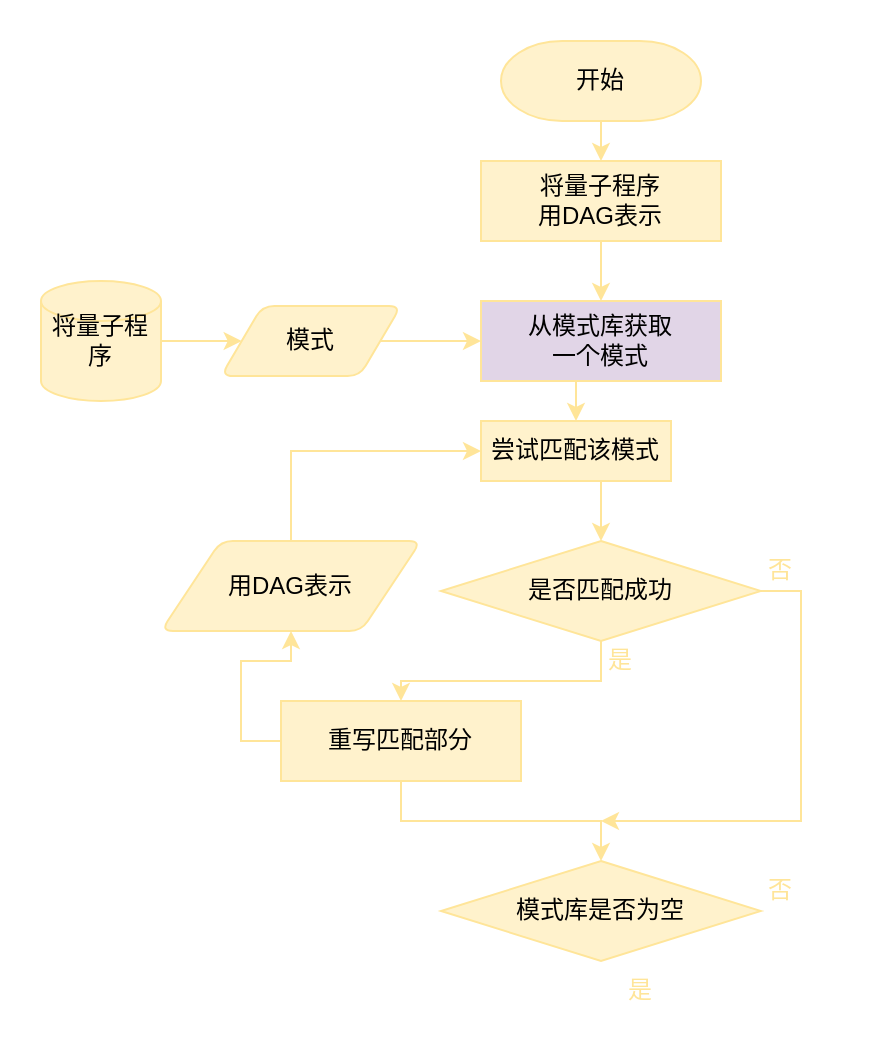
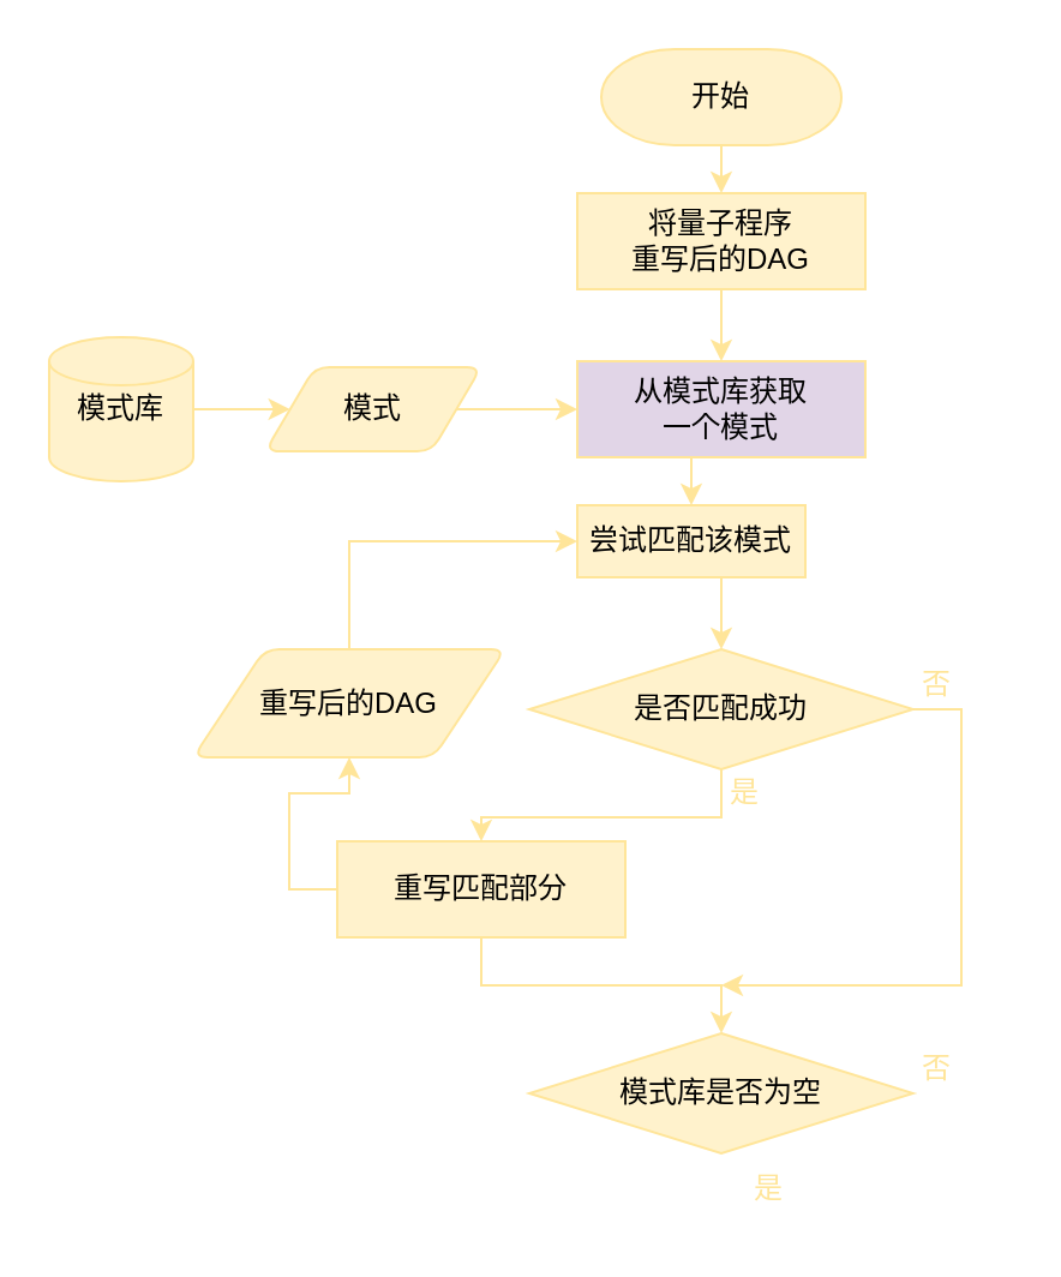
  <mxCell id="0" />
  <mxCell id="1" parent="0" />
  <mxCell id="2" style="edgeStyle=orthogonalEdgeStyle;rounded=0;orthogonalLoop=1;jettySize=auto;html=1;exitX=0.5;exitY=1;exitDx=0;exitDy=0;exitPerimeter=0;entryX=0.5;entryY=0;entryDx=0;entryDy=0;strokeColor=#FFE599;strokeWidth=1;shadow=0;fillColor=#fff2cc;" edge="1" parent="1" source="3" target="5"><mxGeometry relative="1" as="geometry" /></mxCell>
  <mxCell id="3" value="开始" style="strokeWidth=1;html=1;shape=mxgraph.flowchart.terminator;whiteSpace=wrap;strokeColor=#FFE599;shadow=0;fillColor=#fff2cc;" vertex="1" parent="1"><mxGeometry x="250" y="20" width="100" height="40" as="geometry" /></mxCell>
  <mxCell id="4" style="edgeStyle=orthogonalEdgeStyle;rounded=0;orthogonalLoop=1;jettySize=auto;html=1;exitX=0.5;exitY=1;exitDx=0;exitDy=0;strokeColor=#FFE599;strokeWidth=1;shadow=0;fillColor=#fff2cc;" edge="1" parent="1" source="5" target="9"><mxGeometry relative="1" as="geometry" /></mxCell>
- <mxCell id="5" value="将量子程序&lt;br&gt;用DAG表示" style="rounded=0;whiteSpace=wrap;html=1;strokeColor=#FFE599;strokeWidth=1;shadow=0;fillColor=#fff2cc;" vertex="1" parent="1"><mxGeometry x="240" y="80" width="120" height="40" as="geometry" /></mxCell>
+ <mxCell id="5" value="将量子程序&lt;br&gt;重写后的DAG" style="rounded=0;whiteSpace=wrap;html=1;strokeColor=#FFE599;strokeWidth=1;shadow=0;fillColor=#fff2cc;" vertex="1" parent="1"><mxGeometry x="240" y="80" width="120" height="40" as="geometry" /></mxCell>
  <mxCell id="6" style="edgeStyle=orthogonalEdgeStyle;rounded=0;orthogonalLoop=1;jettySize=auto;html=1;exitX=1;exitY=0.5;exitDx=0;exitDy=0;exitPerimeter=0;strokeColor=#FFE599;strokeWidth=1;shadow=0;fillColor=#fff2cc;" edge="1" parent="1" source="7" target="21"><mxGeometry relative="1" as="geometry" /></mxCell>
- <mxCell id="7" value="将量子程序" style="strokeWidth=1;html=1;shape=mxgraph.flowchart.database;whiteSpace=wrap;strokeColor=#FFE599;shadow=0;fillColor=#fff2cc;" vertex="1" parent="1"><mxGeometry x="20" y="140" width="60" height="60" as="geometry" /></mxCell>
+ <mxCell id="7" value="模式库" style="strokeWidth=1;html=1;shape=mxgraph.flowchart.database;whiteSpace=wrap;strokeColor=#FFE599;shadow=0;fillColor=#fff2cc;" vertex="1" parent="1"><mxGeometry x="20" y="140" width="60" height="60" as="geometry" /></mxCell>
  <mxCell id="8" style="edgeStyle=orthogonalEdgeStyle;rounded=0;orthogonalLoop=1;jettySize=auto;html=1;exitX=0.5;exitY=1;exitDx=0;exitDy=0;entryX=0.5;entryY=0;entryDx=0;entryDy=0;strokeColor=#FFE599;strokeWidth=1;shadow=0;fillColor=#fff2cc;" edge="1" parent="1" source="9" target="14"><mxGeometry relative="1" as="geometry" /></mxCell>
  <mxCell id="9" value="从模式库获取&lt;br&gt;一个模式" style="rounded=0;whiteSpace=wrap;html=1;strokeColor=#FFE599;strokeWidth=1;shadow=0;fillColor=#e1d5e7;" vertex="1" parent="1"><mxGeometry x="240" y="150" width="120" height="40" as="geometry" /></mxCell>
  <mxCell id="10" style="edgeStyle=orthogonalEdgeStyle;rounded=0;orthogonalLoop=1;jettySize=auto;html=1;exitX=0.5;exitY=1;exitDx=0;exitDy=0;exitPerimeter=0;entryX=0.5;entryY=0;entryDx=0;entryDy=0;strokeColor=#FFE599;strokeWidth=1;shadow=0;fillColor=#fff2cc;" edge="1" parent="1" source="12" target="17"><mxGeometry relative="1" as="geometry"><mxPoint x="300" y="340" as="targetPoint" /></mxGeometry></mxCell>
  <mxCell id="11" style="edgeStyle=orthogonalEdgeStyle;rounded=0;orthogonalLoop=1;jettySize=auto;html=1;exitX=1;exitY=0.5;exitDx=0;exitDy=0;exitPerimeter=0;strokeColor=#FFE599;strokeWidth=1;shadow=0;fillColor=#fff2cc;" edge="1" parent="1" source="12"><mxGeometry relative="1" as="geometry"><mxPoint x="300" y="410" as="targetPoint" /><Array as="points"><mxPoint x="400" y="295" /><mxPoint x="400" y="410" /></Array></mxGeometry></mxCell>
  <mxCell id="12" value="是否匹配成功" style="strokeWidth=1;html=1;shape=mxgraph.flowchart.decision;whiteSpace=wrap;strokeColor=#FFE599;shadow=0;fillColor=#fff2cc;" vertex="1" parent="1"><mxGeometry x="220" y="270" width="160" height="50" as="geometry" /></mxCell>
  <mxCell id="13" style="edgeStyle=orthogonalEdgeStyle;rounded=0;orthogonalLoop=1;jettySize=auto;html=1;exitX=0.5;exitY=1;exitDx=0;exitDy=0;entryX=0.5;entryY=0;entryDx=0;entryDy=0;entryPerimeter=0;strokeColor=#FFE599;strokeWidth=1;shadow=0;fillColor=#fff2cc;" edge="1" parent="1" source="14" target="12"><mxGeometry relative="1" as="geometry" /></mxCell>
  <mxCell id="14" value="尝试匹配该模式" style="rounded=0;whiteSpace=wrap;html=1;strokeColor=#FFE599;strokeWidth=1;shadow=0;fillColor=#fff2cc;" vertex="1" parent="1"><mxGeometry x="240" y="210" width="95" height="30" as="geometry" /></mxCell>
  <mxCell id="15" style="edgeStyle=orthogonalEdgeStyle;rounded=0;orthogonalLoop=1;jettySize=auto;html=1;exitX=0;exitY=0.5;exitDx=0;exitDy=0;strokeColor=#FFE599;strokeWidth=1;shadow=0;fillColor=#fff2cc;" edge="1" parent="1" source="17" target="19"><mxGeometry relative="1" as="geometry" /></mxCell>
  <mxCell id="16" style="edgeStyle=orthogonalEdgeStyle;rounded=0;orthogonalLoop=1;jettySize=auto;html=1;exitX=0.5;exitY=1;exitDx=0;exitDy=0;endArrow=classic;endFill=1;entryX=0.5;entryY=0;entryDx=0;entryDy=0;entryPerimeter=0;strokeColor=#FFE599;strokeWidth=1;shadow=0;fillColor=#fff2cc;" edge="1" parent="1" source="17" target="22"><mxGeometry relative="1" as="geometry"><mxPoint x="300" y="410" as="targetPoint" /></mxGeometry></mxCell>
  <mxCell id="17" value="重写匹配部分" style="rounded=0;whiteSpace=wrap;html=1;strokeColor=#FFE599;strokeWidth=1;shadow=0;fillColor=#fff2cc;" vertex="1" parent="1"><mxGeometry x="140" y="350" width="120" height="40" as="geometry" /></mxCell>
  <mxCell id="18" style="edgeStyle=orthogonalEdgeStyle;rounded=0;orthogonalLoop=1;jettySize=auto;html=1;exitX=0.5;exitY=0;exitDx=0;exitDy=0;entryX=0;entryY=0.5;entryDx=0;entryDy=0;strokeColor=#FFE599;strokeWidth=1;shadow=0;fillColor=#fff2cc;" edge="1" parent="1" source="19" target="14"><mxGeometry relative="1" as="geometry" /></mxCell>
- <mxCell id="19" value="用DAG表示" style="shape=parallelogram;html=1;strokeWidth=1;perimeter=parallelogramPerimeter;whiteSpace=wrap;rounded=1;arcSize=12;size=0.23;strokeColor=#FFE599;shadow=0;fillColor=#fff2cc;" vertex="1" parent="1"><mxGeometry x="80" y="270" width="130" height="45" as="geometry" /></mxCell>
+ <mxCell id="19" value="重写后的DAG" style="shape=parallelogram;html=1;strokeWidth=1;perimeter=parallelogramPerimeter;whiteSpace=wrap;rounded=1;arcSize=12;size=0.23;strokeColor=#FFE599;shadow=0;fillColor=#fff2cc;" vertex="1" parent="1"><mxGeometry x="80" y="270" width="130" height="45" as="geometry" /></mxCell>
  <mxCell id="20" style="edgeStyle=orthogonalEdgeStyle;rounded=0;orthogonalLoop=1;jettySize=auto;html=1;exitX=1;exitY=0.5;exitDx=0;exitDy=0;entryX=0;entryY=0.5;entryDx=0;entryDy=0;strokeColor=#FFE599;strokeWidth=1;shadow=0;fillColor=#fff2cc;" edge="1" parent="1" source="21" target="9"><mxGeometry relative="1" as="geometry" /></mxCell>
  <mxCell id="21" value="模式" style="shape=parallelogram;html=1;strokeWidth=1;perimeter=parallelogramPerimeter;whiteSpace=wrap;rounded=1;arcSize=12;size=0.23;strokeColor=#FFE599;shadow=0;fillColor=#fff2cc;" vertex="1" parent="1"><mxGeometry x="110" y="152.5" width="90" height="35" as="geometry" /></mxCell>
  <mxCell id="22" value="模式库是否为空" style="strokeWidth=1;html=1;shape=mxgraph.flowchart.decision;whiteSpace=wrap;strokeColor=#FFE599;shadow=0;fillColor=#fff2cc;" vertex="1" parent="1"><mxGeometry x="220" y="430" width="160" height="50" as="geometry" /></mxCell>
  <mxCell id="23" value="&lt;font color=&quot;#ffe599&quot;&gt;是&lt;/font&gt;" style="text;html=1;strokeColor=none;fillColor=none;align=center;verticalAlign=middle;whiteSpace=wrap;rounded=0;strokeWidth=1;" vertex="1" parent="1"><mxGeometry x="290" y="480" width="60" height="30" as="geometry" /></mxCell>
  <mxCell id="24" value="&lt;font color=&quot;#ffe599&quot;&gt;是&lt;/font&gt;" style="text;html=1;strokeColor=none;fillColor=none;align=center;verticalAlign=middle;whiteSpace=wrap;rounded=0;strokeWidth=1;" vertex="1" parent="1"><mxGeometry x="280" y="315" width="60" height="30" as="geometry" /></mxCell>
  <mxCell id="25" value="&lt;font color=&quot;#ffe599&quot;&gt;否&lt;br&gt;&lt;/font&gt;" style="text;html=1;strokeColor=none;fillColor=none;align=center;verticalAlign=middle;whiteSpace=wrap;rounded=0;strokeWidth=1;" vertex="1" parent="1"><mxGeometry x="360" y="270" width="60" height="30" as="geometry" /></mxCell>
  <mxCell id="26" value="&lt;font color=&quot;#ffe599&quot;&gt;否&lt;br&gt;&lt;/font&gt;" style="text;html=1;strokeColor=none;fillColor=none;align=center;verticalAlign=middle;whiteSpace=wrap;rounded=0;strokeWidth=1;" vertex="1" parent="1"><mxGeometry x="360" y="430" width="60" height="30" as="geometry" /></mxCell>
